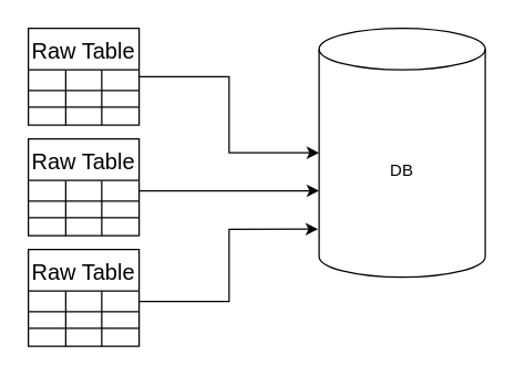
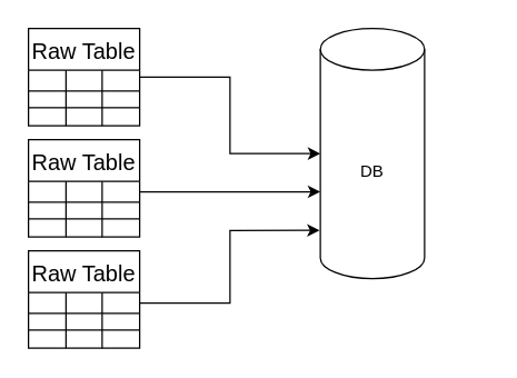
  <mxCell id="0" />
  <mxCell id="1" parent="0" />
- <mxCell id="2" value="DB" style="shape=cylinder3;whiteSpace=wrap;html=1;boundedLbl=1;backgroundOutline=1;size=15;" vertex="1" parent="1"><mxGeometry x="230" y="20" width="120" height="180" as="geometry" /></mxCell>
+ <mxCell id="2" value="DB" style="shape=cylinder3;whiteSpace=wrap;html=1;boundedLbl=1;backgroundOutline=1;size=15;" vertex="1" parent="1"><mxGeometry x="230" y="20" width="75" height="180" as="geometry" /></mxCell>
  <mxCell id="3" value="" style="edgeStyle=orthogonalEdgeStyle;rounded=0;orthogonalLoop=1;jettySize=auto;html=1;entryX=0;entryY=0.5;entryDx=0;entryDy=0;entryPerimeter=0;" edge="1" parent="1" source="4" target="2"><mxGeometry relative="1" as="geometry"><mxPoint x="160" y="55" as="targetPoint" /></mxGeometry></mxCell>
  <mxCell id="4" value="Raw Table" style="shape=table;startSize=30;container=1;collapsible=0;childLayout=tableLayout;strokeColor=default;fontSize=16;" vertex="1" parent="1"><mxGeometry x="20" y="20" width="80" height="70" as="geometry" /></mxCell>
  <mxCell id="5" value="" style="shape=tableRow;horizontal=0;startSize=0;swimlaneHead=0;swimlaneBody=0;strokeColor=inherit;top=0;left=0;bottom=0;right=0;collapsible=0;dropTarget=0;fillColor=none;points=[[0,0.5],[1,0.5]];portConstraint=eastwest;fontSize=16;" vertex="1" parent="4"><mxGeometry y="30" width="80" height="15" as="geometry" /></mxCell>
  <mxCell id="6" value="" style="shape=partialRectangle;html=1;whiteSpace=wrap;connectable=0;strokeColor=inherit;overflow=hidden;fillColor=none;top=0;left=0;bottom=0;right=0;pointerEvents=1;fontSize=16;" vertex="1" parent="5"><mxGeometry width="27" height="15" as="geometry"><mxRectangle width="27" height="15" as="alternateBounds" /></mxGeometry></mxCell>
  <mxCell id="7" value="" style="shape=partialRectangle;html=1;whiteSpace=wrap;connectable=0;strokeColor=inherit;overflow=hidden;fillColor=none;top=0;left=0;bottom=0;right=0;pointerEvents=1;fontSize=16;" vertex="1" parent="5"><mxGeometry x="27" width="26" height="15" as="geometry"><mxRectangle width="26" height="15" as="alternateBounds" /></mxGeometry></mxCell>
  <mxCell id="8" value="" style="shape=partialRectangle;html=1;whiteSpace=wrap;connectable=0;strokeColor=inherit;overflow=hidden;fillColor=none;top=0;left=0;bottom=0;right=0;pointerEvents=1;fontSize=16;" vertex="1" parent="5"><mxGeometry x="53" width="27" height="15" as="geometry"><mxRectangle width="27" height="15" as="alternateBounds" /></mxGeometry></mxCell>
  <mxCell id="9" value="" style="shape=tableRow;horizontal=0;startSize=0;swimlaneHead=0;swimlaneBody=0;strokeColor=inherit;top=0;left=0;bottom=0;right=0;collapsible=0;dropTarget=0;fillColor=none;points=[[0,0.5],[1,0.5]];portConstraint=eastwest;fontSize=16;" vertex="1" parent="4"><mxGeometry y="45" width="80" height="12" as="geometry" /></mxCell>
  <mxCell id="10" value="" style="shape=partialRectangle;html=1;whiteSpace=wrap;connectable=0;strokeColor=inherit;overflow=hidden;fillColor=none;top=0;left=0;bottom=0;right=0;pointerEvents=1;fontSize=16;" vertex="1" parent="9"><mxGeometry width="27" height="12" as="geometry"><mxRectangle width="27" height="12" as="alternateBounds" /></mxGeometry></mxCell>
  <mxCell id="11" value="" style="shape=partialRectangle;html=1;whiteSpace=wrap;connectable=0;strokeColor=inherit;overflow=hidden;fillColor=none;top=0;left=0;bottom=0;right=0;pointerEvents=1;fontSize=16;" vertex="1" parent="9"><mxGeometry x="27" width="26" height="12" as="geometry"><mxRectangle width="26" height="12" as="alternateBounds" /></mxGeometry></mxCell>
  <mxCell id="12" value="" style="shape=partialRectangle;html=1;whiteSpace=wrap;connectable=0;strokeColor=inherit;overflow=hidden;fillColor=none;top=0;left=0;bottom=0;right=0;pointerEvents=1;fontSize=16;" vertex="1" parent="9"><mxGeometry x="53" width="27" height="12" as="geometry"><mxRectangle width="27" height="12" as="alternateBounds" /></mxGeometry></mxCell>
  <mxCell id="13" value="" style="shape=tableRow;horizontal=0;startSize=0;swimlaneHead=0;swimlaneBody=0;strokeColor=inherit;top=0;left=0;bottom=0;right=0;collapsible=0;dropTarget=0;fillColor=none;points=[[0,0.5],[1,0.5]];portConstraint=eastwest;fontSize=16;" vertex="1" parent="4"><mxGeometry y="57" width="80" height="13" as="geometry" /></mxCell>
  <mxCell id="14" value="" style="shape=partialRectangle;html=1;whiteSpace=wrap;connectable=0;strokeColor=inherit;overflow=hidden;fillColor=none;top=0;left=0;bottom=0;right=0;pointerEvents=1;fontSize=16;" vertex="1" parent="13"><mxGeometry width="27" height="13" as="geometry"><mxRectangle width="27" height="13" as="alternateBounds" /></mxGeometry></mxCell>
  <mxCell id="15" value="" style="shape=partialRectangle;html=1;whiteSpace=wrap;connectable=0;strokeColor=inherit;overflow=hidden;fillColor=none;top=0;left=0;bottom=0;right=0;pointerEvents=1;fontSize=16;" vertex="1" parent="13"><mxGeometry x="27" width="26" height="13" as="geometry"><mxRectangle width="26" height="13" as="alternateBounds" /></mxGeometry></mxCell>
  <mxCell id="16" value="" style="shape=partialRectangle;html=1;whiteSpace=wrap;connectable=0;strokeColor=inherit;overflow=hidden;fillColor=none;top=0;left=0;bottom=0;right=0;pointerEvents=1;fontSize=16;" vertex="1" parent="13"><mxGeometry x="53" width="27" height="13" as="geometry"><mxRectangle width="27" height="13" as="alternateBounds" /></mxGeometry></mxCell>
  <mxCell id="17" value="Raw Table" style="shape=table;startSize=30;container=1;collapsible=0;childLayout=tableLayout;strokeColor=default;fontSize=16;" vertex="1" parent="1"><mxGeometry x="20" y="100" width="80" height="70" as="geometry" /></mxCell>
  <mxCell id="18" value="" style="shape=tableRow;horizontal=0;startSize=0;swimlaneHead=0;swimlaneBody=0;strokeColor=inherit;top=0;left=0;bottom=0;right=0;collapsible=0;dropTarget=0;fillColor=none;points=[[0,0.5],[1,0.5]];portConstraint=eastwest;fontSize=16;" vertex="1" parent="17"><mxGeometry y="30" width="80" height="15" as="geometry" /></mxCell>
  <mxCell id="19" value="" style="shape=partialRectangle;html=1;whiteSpace=wrap;connectable=0;strokeColor=inherit;overflow=hidden;fillColor=none;top=0;left=0;bottom=0;right=0;pointerEvents=1;fontSize=16;" vertex="1" parent="18"><mxGeometry width="27" height="15" as="geometry"><mxRectangle width="27" height="15" as="alternateBounds" /></mxGeometry></mxCell>
  <mxCell id="20" value="" style="shape=partialRectangle;html=1;whiteSpace=wrap;connectable=0;strokeColor=inherit;overflow=hidden;fillColor=none;top=0;left=0;bottom=0;right=0;pointerEvents=1;fontSize=16;" vertex="1" parent="18"><mxGeometry x="27" width="26" height="15" as="geometry"><mxRectangle width="26" height="15" as="alternateBounds" /></mxGeometry></mxCell>
  <mxCell id="21" value="" style="shape=partialRectangle;html=1;whiteSpace=wrap;connectable=0;strokeColor=inherit;overflow=hidden;fillColor=none;top=0;left=0;bottom=0;right=0;pointerEvents=1;fontSize=16;" vertex="1" parent="18"><mxGeometry x="53" width="27" height="15" as="geometry"><mxRectangle width="27" height="15" as="alternateBounds" /></mxGeometry></mxCell>
  <mxCell id="22" value="" style="shape=tableRow;horizontal=0;startSize=0;swimlaneHead=0;swimlaneBody=0;strokeColor=inherit;top=0;left=0;bottom=0;right=0;collapsible=0;dropTarget=0;fillColor=none;points=[[0,0.5],[1,0.5]];portConstraint=eastwest;fontSize=16;" vertex="1" parent="17"><mxGeometry y="45" width="80" height="12" as="geometry" /></mxCell>
  <mxCell id="23" value="" style="shape=partialRectangle;html=1;whiteSpace=wrap;connectable=0;strokeColor=inherit;overflow=hidden;fillColor=none;top=0;left=0;bottom=0;right=0;pointerEvents=1;fontSize=16;" vertex="1" parent="22"><mxGeometry width="27" height="12" as="geometry"><mxRectangle width="27" height="12" as="alternateBounds" /></mxGeometry></mxCell>
  <mxCell id="24" value="" style="shape=partialRectangle;html=1;whiteSpace=wrap;connectable=0;strokeColor=inherit;overflow=hidden;fillColor=none;top=0;left=0;bottom=0;right=0;pointerEvents=1;fontSize=16;" vertex="1" parent="22"><mxGeometry x="27" width="26" height="12" as="geometry"><mxRectangle width="26" height="12" as="alternateBounds" /></mxGeometry></mxCell>
  <mxCell id="25" value="" style="shape=partialRectangle;html=1;whiteSpace=wrap;connectable=0;strokeColor=inherit;overflow=hidden;fillColor=none;top=0;left=0;bottom=0;right=0;pointerEvents=1;fontSize=16;" vertex="1" parent="22"><mxGeometry x="53" width="27" height="12" as="geometry"><mxRectangle width="27" height="12" as="alternateBounds" /></mxGeometry></mxCell>
  <mxCell id="26" value="" style="shape=tableRow;horizontal=0;startSize=0;swimlaneHead=0;swimlaneBody=0;strokeColor=inherit;top=0;left=0;bottom=0;right=0;collapsible=0;dropTarget=0;fillColor=none;points=[[0,0.5],[1,0.5]];portConstraint=eastwest;fontSize=16;" vertex="1" parent="17"><mxGeometry y="57" width="80" height="13" as="geometry" /></mxCell>
  <mxCell id="27" value="" style="shape=partialRectangle;html=1;whiteSpace=wrap;connectable=0;strokeColor=inherit;overflow=hidden;fillColor=none;top=0;left=0;bottom=0;right=0;pointerEvents=1;fontSize=16;" vertex="1" parent="26"><mxGeometry width="27" height="13" as="geometry"><mxRectangle width="27" height="13" as="alternateBounds" /></mxGeometry></mxCell>
  <mxCell id="28" value="" style="shape=partialRectangle;html=1;whiteSpace=wrap;connectable=0;strokeColor=inherit;overflow=hidden;fillColor=none;top=0;left=0;bottom=0;right=0;pointerEvents=1;fontSize=16;" vertex="1" parent="26"><mxGeometry x="27" width="26" height="13" as="geometry"><mxRectangle width="26" height="13" as="alternateBounds" /></mxGeometry></mxCell>
  <mxCell id="29" value="" style="shape=partialRectangle;html=1;whiteSpace=wrap;connectable=0;strokeColor=inherit;overflow=hidden;fillColor=none;top=0;left=0;bottom=0;right=0;pointerEvents=1;fontSize=16;" vertex="1" parent="26"><mxGeometry x="53" width="27" height="13" as="geometry"><mxRectangle width="27" height="13" as="alternateBounds" /></mxGeometry></mxCell>
  <mxCell id="30" value="Raw Table" style="shape=table;startSize=30;container=1;collapsible=0;childLayout=tableLayout;strokeColor=default;fontSize=16;" vertex="1" parent="1"><mxGeometry x="20" y="180" width="80" height="70" as="geometry" /></mxCell>
  <mxCell id="31" value="" style="shape=tableRow;horizontal=0;startSize=0;swimlaneHead=0;swimlaneBody=0;strokeColor=inherit;top=0;left=0;bottom=0;right=0;collapsible=0;dropTarget=0;fillColor=none;points=[[0,0.5],[1,0.5]];portConstraint=eastwest;fontSize=16;" vertex="1" parent="30"><mxGeometry y="30" width="80" height="15" as="geometry" /></mxCell>
  <mxCell id="32" value="" style="shape=partialRectangle;html=1;whiteSpace=wrap;connectable=0;strokeColor=inherit;overflow=hidden;fillColor=none;top=0;left=0;bottom=0;right=0;pointerEvents=1;fontSize=16;" vertex="1" parent="31"><mxGeometry width="27" height="15" as="geometry"><mxRectangle width="27" height="15" as="alternateBounds" /></mxGeometry></mxCell>
  <mxCell id="33" value="" style="shape=partialRectangle;html=1;whiteSpace=wrap;connectable=0;strokeColor=inherit;overflow=hidden;fillColor=none;top=0;left=0;bottom=0;right=0;pointerEvents=1;fontSize=16;" vertex="1" parent="31"><mxGeometry x="27" width="26" height="15" as="geometry"><mxRectangle width="26" height="15" as="alternateBounds" /></mxGeometry></mxCell>
  <mxCell id="34" value="" style="shape=partialRectangle;html=1;whiteSpace=wrap;connectable=0;strokeColor=inherit;overflow=hidden;fillColor=none;top=0;left=0;bottom=0;right=0;pointerEvents=1;fontSize=16;" vertex="1" parent="31"><mxGeometry x="53" width="27" height="15" as="geometry"><mxRectangle width="27" height="15" as="alternateBounds" /></mxGeometry></mxCell>
  <mxCell id="35" value="" style="shape=tableRow;horizontal=0;startSize=0;swimlaneHead=0;swimlaneBody=0;strokeColor=inherit;top=0;left=0;bottom=0;right=0;collapsible=0;dropTarget=0;fillColor=none;points=[[0,0.5],[1,0.5]];portConstraint=eastwest;fontSize=16;" vertex="1" parent="30"><mxGeometry y="45" width="80" height="12" as="geometry" /></mxCell>
  <mxCell id="36" value="" style="shape=partialRectangle;html=1;whiteSpace=wrap;connectable=0;strokeColor=inherit;overflow=hidden;fillColor=none;top=0;left=0;bottom=0;right=0;pointerEvents=1;fontSize=16;" vertex="1" parent="35"><mxGeometry width="27" height="12" as="geometry"><mxRectangle width="27" height="12" as="alternateBounds" /></mxGeometry></mxCell>
  <mxCell id="37" value="" style="shape=partialRectangle;html=1;whiteSpace=wrap;connectable=0;strokeColor=inherit;overflow=hidden;fillColor=none;top=0;left=0;bottom=0;right=0;pointerEvents=1;fontSize=16;" vertex="1" parent="35"><mxGeometry x="27" width="26" height="12" as="geometry"><mxRectangle width="26" height="12" as="alternateBounds" /></mxGeometry></mxCell>
  <mxCell id="38" value="" style="shape=partialRectangle;html=1;whiteSpace=wrap;connectable=0;strokeColor=inherit;overflow=hidden;fillColor=none;top=0;left=0;bottom=0;right=0;pointerEvents=1;fontSize=16;" vertex="1" parent="35"><mxGeometry x="53" width="27" height="12" as="geometry"><mxRectangle width="27" height="12" as="alternateBounds" /></mxGeometry></mxCell>
  <mxCell id="39" value="" style="shape=tableRow;horizontal=0;startSize=0;swimlaneHead=0;swimlaneBody=0;strokeColor=inherit;top=0;left=0;bottom=0;right=0;collapsible=0;dropTarget=0;fillColor=none;points=[[0,0.5],[1,0.5]];portConstraint=eastwest;fontSize=16;" vertex="1" parent="30"><mxGeometry y="57" width="80" height="13" as="geometry" /></mxCell>
  <mxCell id="40" value="" style="shape=partialRectangle;html=1;whiteSpace=wrap;connectable=0;strokeColor=inherit;overflow=hidden;fillColor=none;top=0;left=0;bottom=0;right=0;pointerEvents=1;fontSize=16;" vertex="1" parent="39"><mxGeometry width="27" height="13" as="geometry"><mxRectangle width="27" height="13" as="alternateBounds" /></mxGeometry></mxCell>
  <mxCell id="41" value="" style="shape=partialRectangle;html=1;whiteSpace=wrap;connectable=0;strokeColor=inherit;overflow=hidden;fillColor=none;top=0;left=0;bottom=0;right=0;pointerEvents=1;fontSize=16;" vertex="1" parent="39"><mxGeometry x="27" width="26" height="13" as="geometry"><mxRectangle width="26" height="13" as="alternateBounds" /></mxGeometry></mxCell>
  <mxCell id="42" value="" style="shape=partialRectangle;html=1;whiteSpace=wrap;connectable=0;strokeColor=inherit;overflow=hidden;fillColor=none;top=0;left=0;bottom=0;right=0;pointerEvents=1;fontSize=16;" vertex="1" parent="39"><mxGeometry x="53" width="27" height="13" as="geometry"><mxRectangle width="27" height="13" as="alternateBounds" /></mxGeometry></mxCell>
  <mxCell id="43" style="edgeStyle=orthogonalEdgeStyle;rounded=0;orthogonalLoop=1;jettySize=auto;html=1;entryX=0;entryY=0.653;entryDx=0;entryDy=0;entryPerimeter=0;" edge="1" parent="1" source="18" target="2"><mxGeometry relative="1" as="geometry" /></mxCell>
  <mxCell id="44" style="edgeStyle=orthogonalEdgeStyle;rounded=0;orthogonalLoop=1;jettySize=auto;html=1;entryX=-0.006;entryY=0.807;entryDx=0;entryDy=0;entryPerimeter=0;" edge="1" parent="1" source="31" target="2"><mxGeometry relative="1" as="geometry" /></mxCell>
